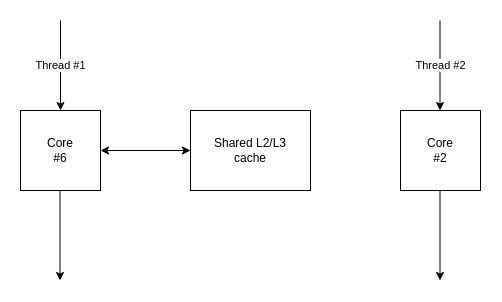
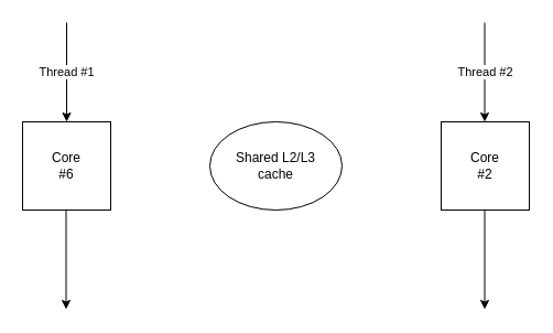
  <mxCell id="0" />
  <mxCell id="1" parent="0" />
- <mxCell id="2" style="edgeStyle=orthogonalEdgeStyle;rounded=0;orthogonalLoop=1;jettySize=auto;html=1;exitX=1;exitY=0.5;exitDx=0;exitDy=0;entryX=0;entryY=0.5;entryDx=0;entryDy=0;startArrow=classic;startFill=1;" edge="1" parent="1" source="3" target="5"><mxGeometry relative="1" as="geometry" /></mxCell>
  <mxCell id="3" value="&lt;div&gt;Core&lt;/div&gt;&lt;div&gt;#6&lt;br&gt;&lt;/div&gt;" style="rounded=0;whiteSpace=wrap;html=1;" vertex="1" parent="1"><mxGeometry x="20" y="110" width="80" height="80" as="geometry" /></mxCell>
  <mxCell id="4" value="&lt;div&gt;Core&lt;/div&gt;&lt;div&gt;#2&lt;/div&gt;" style="rounded=0;whiteSpace=wrap;html=1;" vertex="1" parent="1"><mxGeometry x="400" y="110" width="80" height="80" as="geometry" /></mxCell>
- <mxCell id="5" value="&lt;div&gt;Shared L2/L3&lt;/div&gt;&lt;div&gt;cache&lt;br&gt;&lt;/div&gt;" style="rounded=0;whiteSpace=wrap;html=1;" vertex="1" parent="1"><mxGeometry x="190" y="110" width="120" height="80" as="geometry" /></mxCell>
+ <mxCell id="5" value="&lt;div&gt;Shared L2/L3&lt;/div&gt;&lt;div&gt;cache&lt;br&gt;&lt;/div&gt;" style="ellipse;whiteSpace=wrap;html=1;" vertex="1" parent="1"><mxGeometry x="190" y="110" width="120" height="80" as="geometry" /></mxCell>
  <mxCell id="6" value="Thread #1" style="endArrow=classic;html=1;entryX=0.5;entryY=0;entryDx=0;entryDy=0;" edge="1" parent="1" target="3"><mxGeometry width="50" height="50" relative="1" as="geometry"><mxPoint x="60" y="20" as="sourcePoint" /><mxPoint x="60" y="-30" as="targetPoint" /></mxGeometry></mxCell>
  <mxCell id="7" value="Thread #2" style="endArrow=classic;html=1;entryX=0.5;entryY=0;entryDx=0;entryDy=0;" edge="1" parent="1"><mxGeometry width="50" height="50" relative="1" as="geometry"><mxPoint x="439.5" y="20" as="sourcePoint" /><mxPoint x="439.5" y="110" as="targetPoint" /></mxGeometry></mxCell>
  <mxCell id="8" value="" style="endArrow=classic;html=1;entryX=0.5;entryY=0;entryDx=0;entryDy=0;" edge="1" parent="1"><mxGeometry width="50" height="50" relative="1" as="geometry"><mxPoint x="59.5" y="190" as="sourcePoint" /><mxPoint x="59.5" y="280" as="targetPoint" /></mxGeometry></mxCell>
  <mxCell id="9" value="" style="endArrow=classic;html=1;entryX=0.5;entryY=0;entryDx=0;entryDy=0;" edge="1" parent="1"><mxGeometry width="50" height="50" relative="1" as="geometry"><mxPoint x="439.5" y="190" as="sourcePoint" /><mxPoint x="439.5" y="280" as="targetPoint" /></mxGeometry></mxCell>
